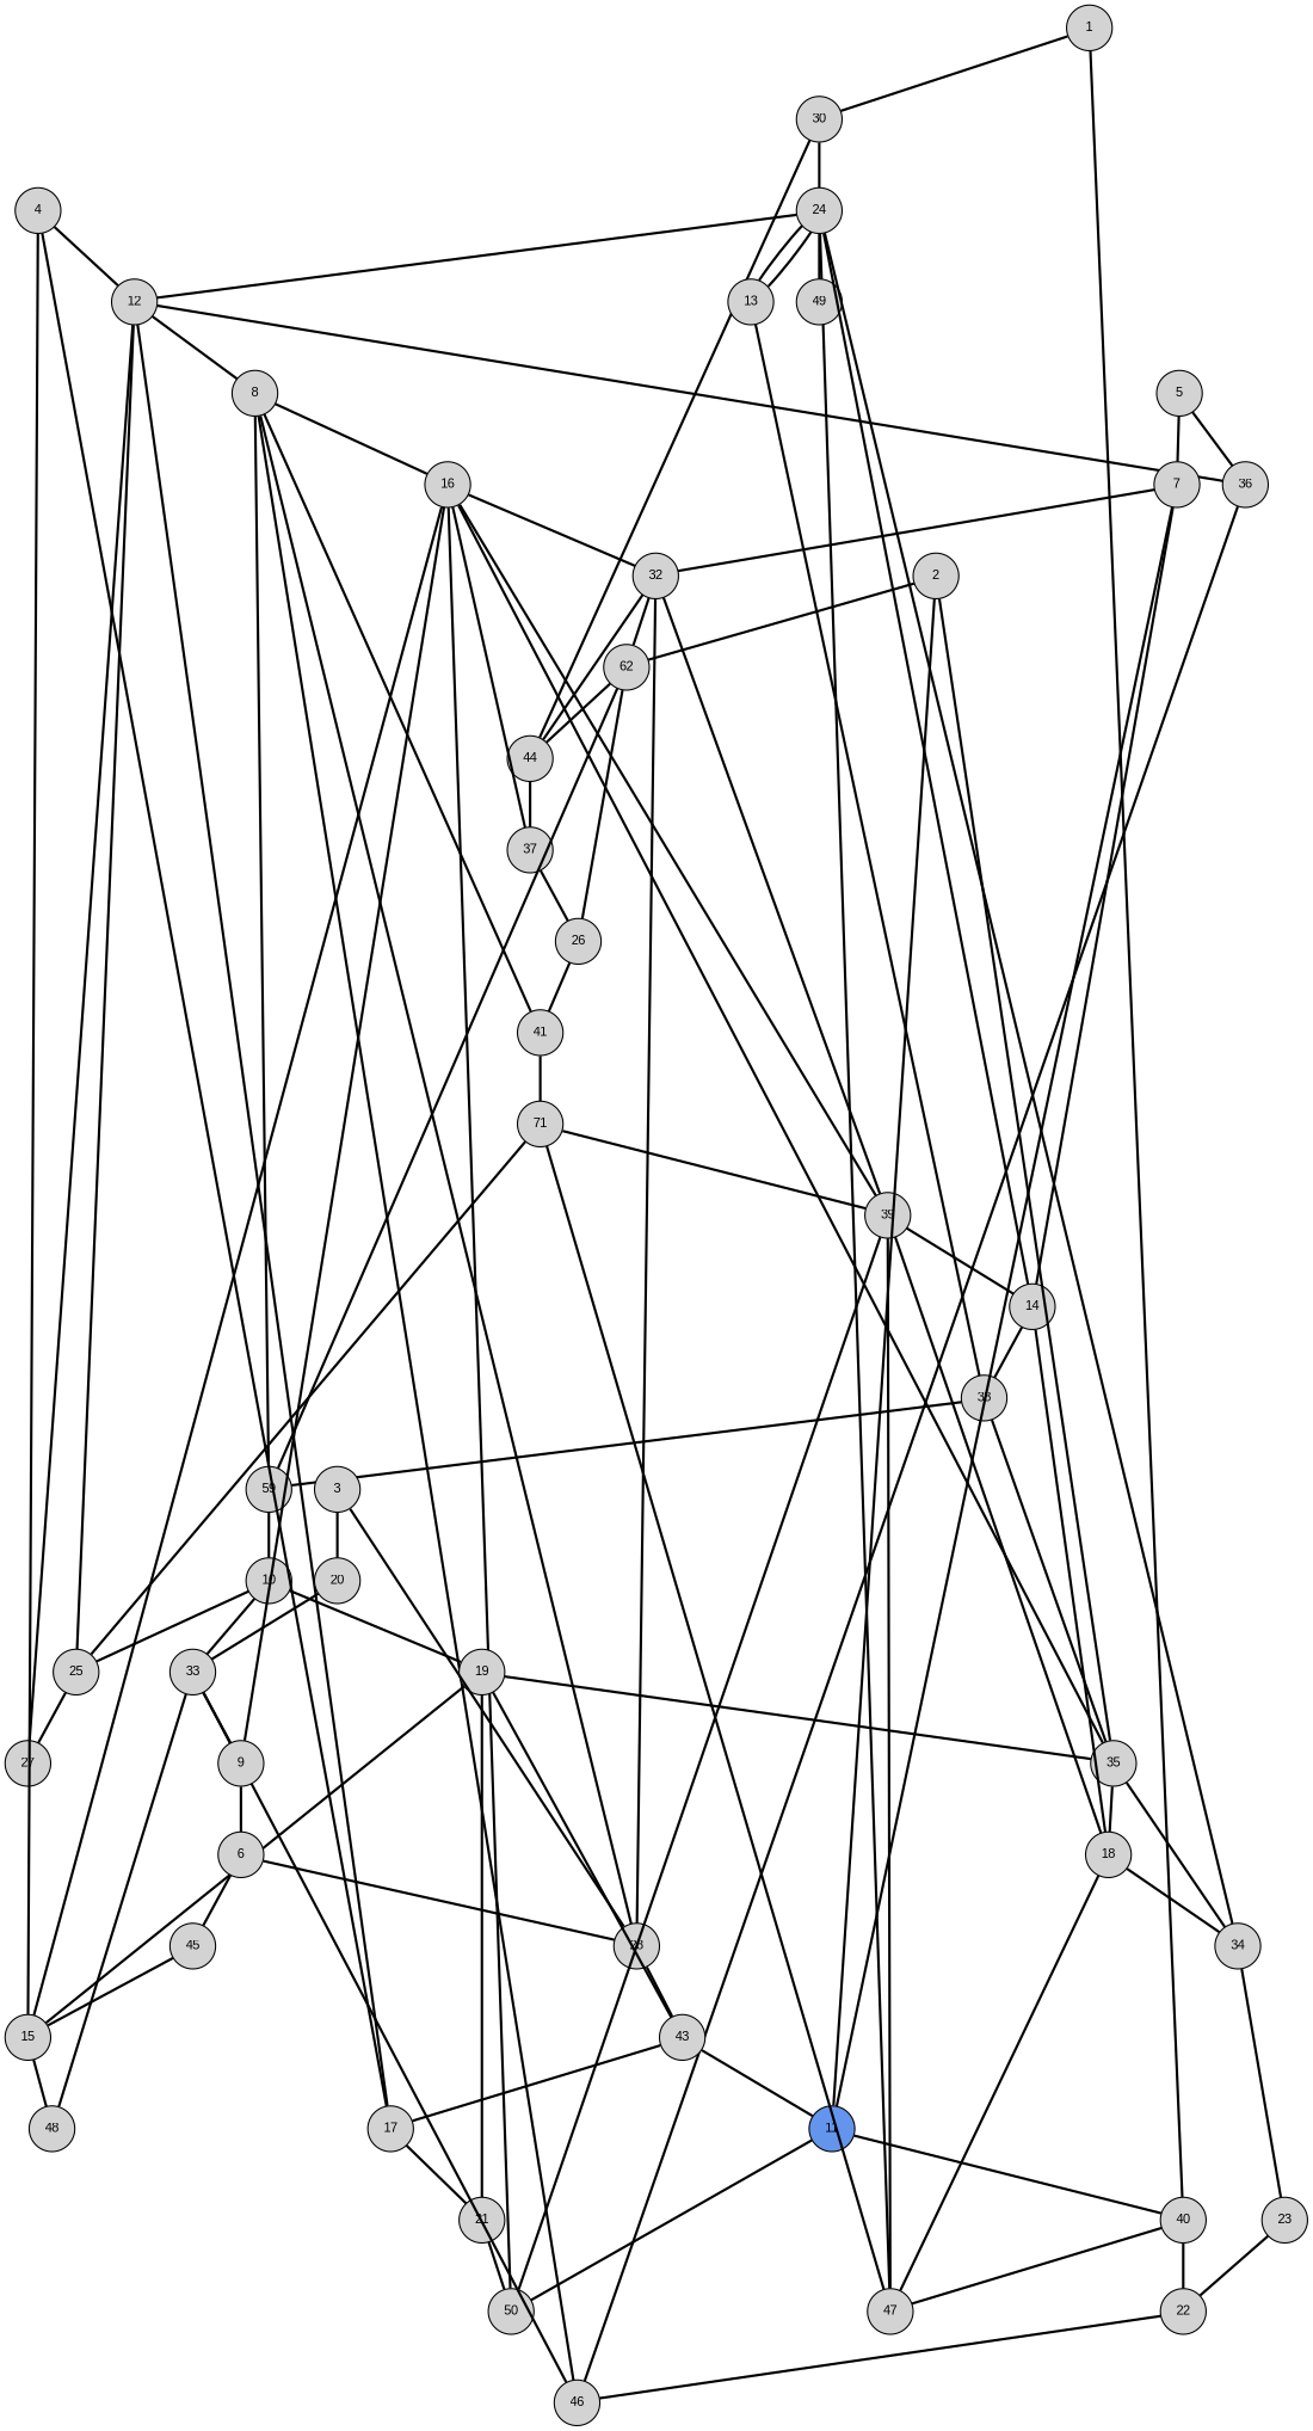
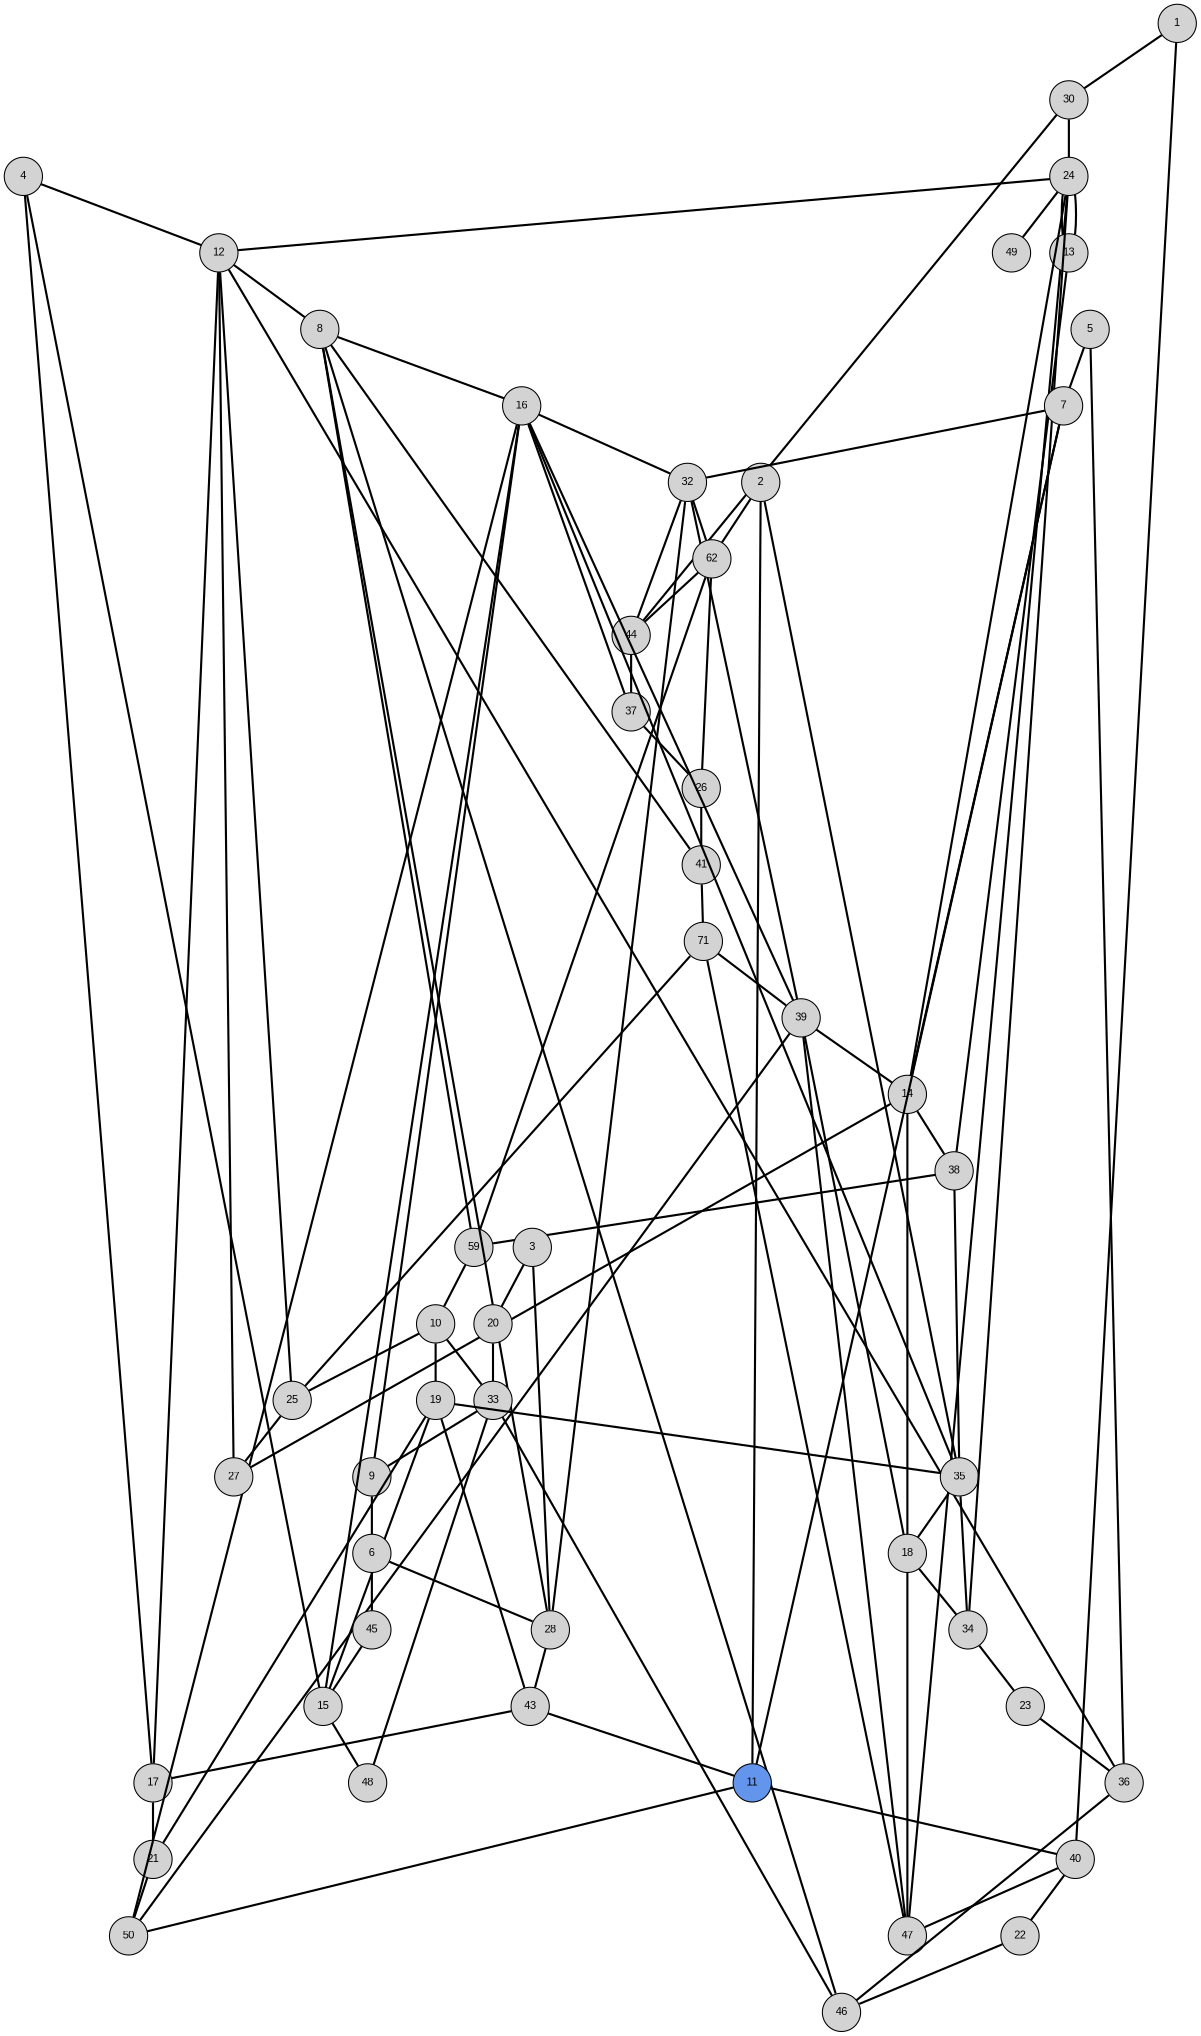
  graph {
    splines=line
    node [fixedsize=true fontname=Arial fontsize=10 shape=circle style=filled]
    edge [arrowhead=none f=1 penwidth=2]
    1 [height=0.5 width=0.5]
    30 [height=0.5 width=0.5]
    40 [height=0.5 width=0.5]
    24 [height=0.5 width=0.5]
    44 [height=0.5 width=0.5]
    47 [height=0.5 width=0.5]
    22 [height=0.5 width=0.5]
    12 [height=0.5 width=0.5]
    13 [height=0.5 width=0.5]
    49 [height=0.5 width=0.5]
    32 [height=0.5 width=0.5]
    37 [height=0.5 width=0.5]
    46 [height=0.5 width=0.5]
    8 [height=0.5 width=0.5]
    36 [height=0.5 width=0.5]
    17 [height=0.5 width=0.5]
    38 [height=0.5 width=0.5]
    39 [height=0.5 width=0.5]
    n19 [height=0.5 label=62 width=0.5]
    28 [height=0.5 width=0.5]
    16 [height=0.5 width=0.5]
    26 [height=0.5 width=0.5]
    50 [height=0.5 width=0.5]
    14 [height=0.5 width=0.5]
    18 [height=0.5 width=0.5]
    34 [height=0.5 width=0.5]
    n27 [height=0.5 label=59 width=0.5]
    43 [height=0.5 width=0.5]
    10 [height=0.5 width=0.5]
    25 [height=0.5 width=0.5]
    19 [height=0.5 width=0.5]
    33 [height=0.5 width=0.5]
    27 [height=0.5 width=0.5]
    35 [height=0.5 width=0.5]
    15 [height=0.5 width=0.5]
    9 [height=0.5 width=0.5]
    48 [height=0.5 width=0.5]
    11 [fillcolor=cornflowerblue height=0.5 width=0.5]
    6 [height=0.5 width=0.5]
    21 [height=0.5 width=0.5]
    23 [height=0.5 width=0.5]
    45 [height=0.5 width=0.5]
    41 [height=0.5 width=0.5]
    2 [height=0.5 width=0.5]
    n45 [height=0.5 label=71 width=0.5]
    3 [height=0.5 width=0.5]
    20 [height=0.5 width=0.5]
    4 [height=0.5 width=0.5]
    5 [height=0.5 width=0.5]
    7 [height=0.5 width=0.5]
    1 -- 30
    1 -- 40 [f=14]
    30 -- 24
    30 -- 44 [f=15]
    40 -- 47
    40 -- 22
    24 -- 47 [f=12]
    24 -- 12 [f=19]
    24 -- 13
    24 -- 49
    44 -- 32 [f=15]
    44 -- 37 [f=2]
    22 -- 46
    12 -- 8
    12 -- 36 [f=5]
    12 -- 17 [f=16]
    13 -- 24 [f=19]
    13 -- 38
    32 -- 39 [f=13]
    32 -- n19 [f=15]
    32 -- 28
    37 -- 16 [f=14]
    37 -- 26 [f=2]
    8 -- 46
    8 -- 16 [f=18]
    36 -- 46 [f=4]
    17 -- 21 [f=4]
    38 -- n27
    38 -- 35 [f=15]
    39 -- 47 [f=10]
    39 -- 50 [f=2]
    39 -- 14 [f=2]
    39 -- 18 [f=17]
    n19 -- 44 [f=2]
    n19 -- n27 [f=12]
    28 -- 8 [f=18]
    28 -- 43
    16 -- 32 [f=14]
    16 -- 39 [f=8]
    16 -- 50 [f=2]
    26 -- n19 [f=15]
    26 -- 41 [f=2]
    14 -- 24 [f=15]
    14 -- 38 [f=18]
    14 -- 18 [f=2]
    18 -- 47 [f=20]
    18 -- 34 [f=2]
    34 -- 24 [f=11]
    34 -- 23 [f=4]
    n27 -- 8 [f=17]
    n27 -- 10
    43 -- 17 [f=19]
    43 -- 11
    10 -- 25
    10 -- 19 [f=5]
    10 -- 33
    25 -- 12
    25 -- 27
    19 -- 43 [f=4]
    19 -- 35 [f=4]
    19 -- 15 [f=9]
    33 -- 46 [f=3]
    33 -- 9 [f=2]
    33 -- 48 [f=17]
    27 -- 12
+   27 -- 14 [f=8]
    35 -- 16 [f=6]
    35 -- 18 [f=16]
    35 -- 34 [f=4]
    15 -- 16 [f=2]
    15 -- 48 [f=2]
    9 -- 16
    9 -- 6 [f=2]
    11 -- 40
    11 -- 50
    6 -- 28 [f=10]
    6 -- 45 [f=2]
    21 -- 50 [f=4]
    21 -- 19 [f=4]
-   23 -- 22 [f=4]
+   23 -- 36 [f=4]
    45 -- 15 [f=2]
    41 -- 8 [f=16]
    41 -- n45 [f=2]
    2 -- n19 [f=2]
    2 -- 35 [f=3]
    2 -- 11 [f=19]
    n45 -- 47 [f=17]
    n45 -- 39 [f=2]
    n45 -- 25 [f=14]
    3 -- 28 [f=19]
    3 -- 20 [f=2]
    20 -- 33 [f=2]
    4 -- 12 [f=16]
    4 -- 17 [f=4]
    4 -- 15 [f=6]
    5 -- 36 [f=6]
    5 -- 7
    7 -- 32
    7 -- 14 [f=17]
    7 -- 11 [f=2]
  }
